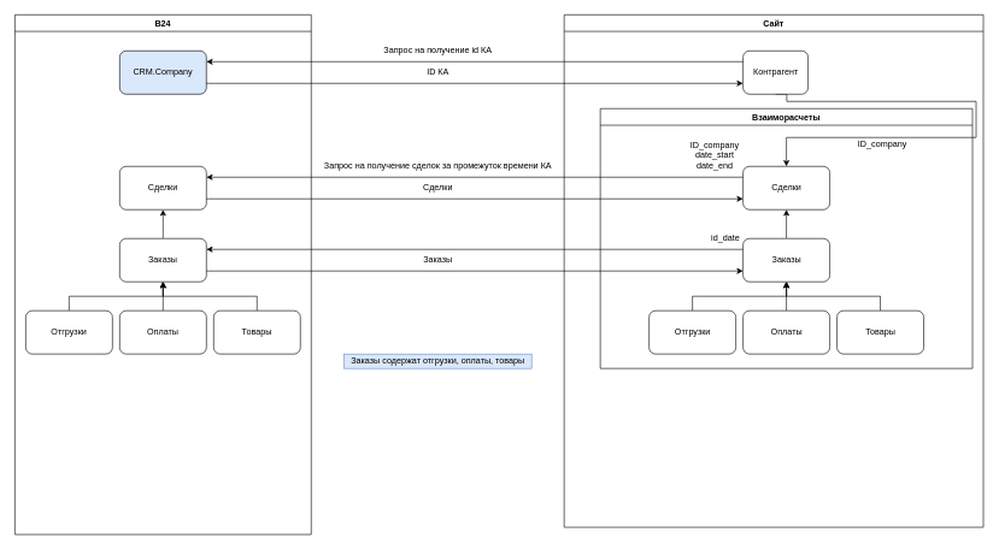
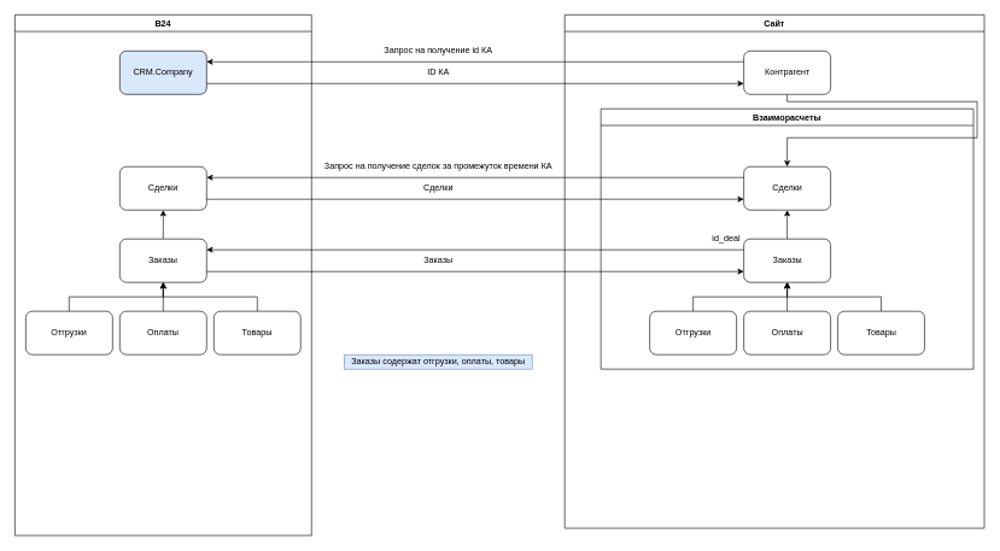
  <mxCell id="0" />
  <mxCell id="1" parent="0" />
  <mxCell id="2" value="B24" style="swimlane;" vertex="1" parent="1"><mxGeometry x="20" y="20" width="410" height="720" as="geometry" /></mxCell>
  <mxCell id="3" value="Сделки" style="rounded=1;whiteSpace=wrap;html=1;" vertex="1" parent="2"><mxGeometry x="145" y="210" width="120" height="60" as="geometry" /></mxCell>
  <mxCell id="4" style="edgeStyle=orthogonalEdgeStyle;rounded=0;orthogonalLoop=1;jettySize=auto;html=1;exitX=0.5;exitY=0;exitDx=0;exitDy=0;entryX=0.5;entryY=1;entryDx=0;entryDy=0;" edge="1" parent="2" source="5" target="3"><mxGeometry relative="1" as="geometry" /></mxCell>
  <mxCell id="5" value="Заказы" style="rounded=1;whiteSpace=wrap;html=1;" vertex="1" parent="2"><mxGeometry x="145" y="310" width="120" height="60" as="geometry" /></mxCell>
  <mxCell id="6" style="edgeStyle=orthogonalEdgeStyle;rounded=0;orthogonalLoop=1;jettySize=auto;html=1;exitX=0.5;exitY=0;exitDx=0;exitDy=0;entryX=0.5;entryY=1;entryDx=0;entryDy=0;" edge="1" parent="2" source="7" target="5"><mxGeometry relative="1" as="geometry" /></mxCell>
  <mxCell id="7" value="Отгрузки" style="rounded=1;whiteSpace=wrap;html=1;" vertex="1" parent="2"><mxGeometry x="15" y="410" width="120" height="60" as="geometry" /></mxCell>
  <mxCell id="8" style="edgeStyle=orthogonalEdgeStyle;rounded=0;orthogonalLoop=1;jettySize=auto;html=1;exitX=0.5;exitY=0;exitDx=0;exitDy=0;entryX=0.5;entryY=1;entryDx=0;entryDy=0;" edge="1" parent="2" source="9" target="5"><mxGeometry relative="1" as="geometry" /></mxCell>
  <mxCell id="9" value="Оплаты" style="rounded=1;whiteSpace=wrap;html=1;" vertex="1" parent="2"><mxGeometry x="145" y="410" width="120" height="60" as="geometry" /></mxCell>
  <mxCell id="10" style="edgeStyle=orthogonalEdgeStyle;rounded=0;orthogonalLoop=1;jettySize=auto;html=1;exitX=0.5;exitY=0;exitDx=0;exitDy=0;entryX=0.5;entryY=1;entryDx=0;entryDy=0;" edge="1" parent="2" source="11" target="5"><mxGeometry relative="1" as="geometry" /></mxCell>
  <mxCell id="11" value="Товары" style="rounded=1;whiteSpace=wrap;html=1;" vertex="1" parent="2"><mxGeometry x="275" y="410" width="120" height="60" as="geometry" /></mxCell>
  <mxCell id="12" value="CRM.Company" style="rounded=1;whiteSpace=wrap;html=1;fillColor=#dae8fc;" vertex="1" parent="2"><mxGeometry x="145" y="50" width="120" height="60" as="geometry" /></mxCell>
  <mxCell id="13" value="Сайт" style="swimlane;" vertex="1" parent="1"><mxGeometry x="780" y="20" width="580" height="710" as="geometry" /></mxCell>
  <mxCell id="14" value="" style="edgeStyle=orthogonalEdgeStyle;rounded=0;orthogonalLoop=1;jettySize=auto;html=1;exitX=0.5;exitY=1;exitDx=0;exitDy=0;entryX=0.5;entryY=0;entryDx=0;entryDy=0;" edge="1" parent="13" source="15" target="17"><mxGeometry x="0.384" y="40" relative="1" as="geometry"><Array as="points"><mxPoint x="308" y="120" /><mxPoint x="570" y="120" /><mxPoint x="570" y="170" /><mxPoint x="308" y="170" /></Array><mxPoint as="offset" /></mxGeometry></mxCell>
- <mxCell id="15" value="Контрагент" style="rounded=1;whiteSpace=wrap;html=1;" vertex="1" parent="13"><mxGeometry x="247.5" y="50" width="90" height="60" as="geometry" /></mxCell>
+ <mxCell id="15" value="Контрагент" style="rounded=1;whiteSpace=wrap;html=1;" vertex="1" parent="13"><mxGeometry x="247.5" y="50" width="120" height="60" as="geometry" /></mxCell>
  <mxCell id="16" value="Взаиморасчеты" style="swimlane;" vertex="1" parent="13"><mxGeometry x="50" y="130" width="515" height="360" as="geometry" /></mxCell>
  <mxCell id="17" value="Сделки" style="rounded=1;whiteSpace=wrap;html=1;" vertex="1" parent="16"><mxGeometry x="197.5" y="80" width="120" height="60" as="geometry" /></mxCell>
  <mxCell id="18" style="edgeStyle=orthogonalEdgeStyle;rounded=0;orthogonalLoop=1;jettySize=auto;html=1;exitX=0.5;exitY=0;exitDx=0;exitDy=0;entryX=0.5;entryY=1;entryDx=0;entryDy=0;" edge="1" parent="16" source="19" target="17"><mxGeometry relative="1" as="geometry" /></mxCell>
  <mxCell id="19" value="Заказы" style="rounded=1;whiteSpace=wrap;html=1;" vertex="1" parent="16"><mxGeometry x="197.5" y="180" width="120" height="60" as="geometry" /></mxCell>
  <mxCell id="20" style="edgeStyle=orthogonalEdgeStyle;rounded=0;orthogonalLoop=1;jettySize=auto;html=1;exitX=0.5;exitY=0;exitDx=0;exitDy=0;entryX=0.5;entryY=1;entryDx=0;entryDy=0;" edge="1" parent="16" source="21" target="19"><mxGeometry relative="1" as="geometry" /></mxCell>
  <mxCell id="21" value="Отгрузки" style="rounded=1;whiteSpace=wrap;html=1;" vertex="1" parent="16"><mxGeometry x="67.5" y="280" width="120" height="60" as="geometry" /></mxCell>
  <mxCell id="22" style="edgeStyle=orthogonalEdgeStyle;rounded=0;orthogonalLoop=1;jettySize=auto;html=1;exitX=0.5;exitY=0;exitDx=0;exitDy=0;entryX=0.5;entryY=1;entryDx=0;entryDy=0;" edge="1" parent="16" source="23" target="19"><mxGeometry relative="1" as="geometry" /></mxCell>
  <mxCell id="23" value="Оплаты" style="rounded=1;whiteSpace=wrap;html=1;" vertex="1" parent="16"><mxGeometry x="197.5" y="280" width="120" height="60" as="geometry" /></mxCell>
  <mxCell id="24" style="edgeStyle=orthogonalEdgeStyle;rounded=0;orthogonalLoop=1;jettySize=auto;html=1;exitX=0.5;exitY=0;exitDx=0;exitDy=0;entryX=0.5;entryY=1;entryDx=0;entryDy=0;" edge="1" parent="16" source="25" target="19"><mxGeometry relative="1" as="geometry" /></mxCell>
  <mxCell id="25" value="Товары" style="rounded=1;whiteSpace=wrap;html=1;" vertex="1" parent="16"><mxGeometry x="327.5" y="280" width="120" height="60" as="geometry" /></mxCell>
- <mxCell id="26" value="ID_company&lt;br&gt;date_start&lt;br&gt;date_end" style="text;html=1;align=center;verticalAlign=middle;resizable=0;points=[];autosize=1;strokeColor=none;" vertex="1" parent="16"><mxGeometry x="117.5" y="40" width="80" height="50" as="geometry" /></mxCell>
- <mxCell id="27" value="ID_company" style="text;html=1;align=center;verticalAlign=middle;resizable=0;points=[];autosize=1;strokeColor=none;" vertex="1" parent="16"><mxGeometry x="350" y="40" width="80" height="20" as="geometry" /></mxCell>
- <mxCell id="28" value="id_date" style="text;html=1;align=center;verticalAlign=middle;resizable=0;points=[];autosize=1;strokeColor=none;" vertex="1" parent="16"><mxGeometry x="147.5" y="170" width="50" height="20" as="geometry" /></mxCell>
+ <mxCell id="28" value="id_deal" style="text;html=1;align=center;verticalAlign=middle;resizable=0;points=[];autosize=1;strokeColor=none;" vertex="1" parent="16"><mxGeometry x="147.5" y="170" width="50" height="20" as="geometry" /></mxCell>
  <mxCell id="29" style="edgeStyle=orthogonalEdgeStyle;rounded=0;orthogonalLoop=1;jettySize=auto;html=1;exitX=0;exitY=0.25;exitDx=0;exitDy=0;entryX=1;entryY=0.25;entryDx=0;entryDy=0;" edge="1" parent="1" source="15" target="12"><mxGeometry relative="1" as="geometry" /></mxCell>
  <mxCell id="30" value="Запрос на получение id КА" style="text;html=1;align=center;verticalAlign=middle;resizable=0;points=[];autosize=1;strokeColor=none;" vertex="1" parent="1"><mxGeometry x="520" y="60" width="170" height="20" as="geometry" /></mxCell>
  <mxCell id="31" style="edgeStyle=orthogonalEdgeStyle;rounded=0;orthogonalLoop=1;jettySize=auto;html=1;exitX=1;exitY=0.75;exitDx=0;exitDy=0;entryX=0;entryY=0.75;entryDx=0;entryDy=0;" edge="1" parent="1" source="12" target="15"><mxGeometry relative="1" as="geometry" /></mxCell>
  <mxCell id="32" value="ID КА" style="text;html=1;align=center;verticalAlign=middle;resizable=0;points=[];autosize=1;strokeColor=none;" vertex="1" parent="1"><mxGeometry x="580" y="90" width="50" height="20" as="geometry" /></mxCell>
  <mxCell id="33" style="edgeStyle=orthogonalEdgeStyle;rounded=0;orthogonalLoop=1;jettySize=auto;html=1;exitX=0;exitY=0.25;exitDx=0;exitDy=0;entryX=1;entryY=0.25;entryDx=0;entryDy=0;" edge="1" parent="1" source="17" target="3"><mxGeometry relative="1" as="geometry" /></mxCell>
  <mxCell id="34" value="Запрос на получение сделок за промежуток времени КА" style="text;html=1;align=center;verticalAlign=middle;resizable=0;points=[];autosize=1;strokeColor=none;" vertex="1" parent="1"><mxGeometry x="440" y="220" width="330" height="20" as="geometry" /></mxCell>
  <mxCell id="35" style="edgeStyle=orthogonalEdgeStyle;rounded=0;orthogonalLoop=1;jettySize=auto;html=1;exitX=1;exitY=0.75;exitDx=0;exitDy=0;entryX=0;entryY=0.75;entryDx=0;entryDy=0;" edge="1" parent="1" source="3" target="17"><mxGeometry relative="1" as="geometry" /></mxCell>
  <mxCell id="36" value="Сделки" style="text;html=1;align=center;verticalAlign=middle;resizable=0;points=[];autosize=1;strokeColor=none;" vertex="1" parent="1"><mxGeometry x="575" y="250" width="60" height="20" as="geometry" /></mxCell>
  <mxCell id="37" style="edgeStyle=orthogonalEdgeStyle;rounded=0;orthogonalLoop=1;jettySize=auto;html=1;exitX=0;exitY=0.25;exitDx=0;exitDy=0;entryX=1;entryY=0.25;entryDx=0;entryDy=0;" edge="1" parent="1" source="19" target="5"><mxGeometry relative="1" as="geometry" /></mxCell>
  <mxCell id="38" style="edgeStyle=orthogonalEdgeStyle;rounded=0;orthogonalLoop=1;jettySize=auto;html=1;exitX=1;exitY=0.75;exitDx=0;exitDy=0;entryX=0;entryY=0.75;entryDx=0;entryDy=0;" edge="1" parent="1" source="5" target="19"><mxGeometry relative="1" as="geometry" /></mxCell>
  <mxCell id="39" value="Заказы" style="text;html=1;align=center;verticalAlign=middle;resizable=0;points=[];autosize=1;strokeColor=none;" vertex="1" parent="1"><mxGeometry x="575" y="350" width="60" height="20" as="geometry" /></mxCell>
  <mxCell id="40" value="Заказы содержат отгрузки, оплаты, товары" style="text;html=1;align=center;verticalAlign=middle;resizable=0;points=[];autosize=1;strokeColor=#6c8ebf;fillColor=#dae8fc;" vertex="1" parent="1"><mxGeometry x="475" y="490" width="260" height="20" as="geometry" /></mxCell>
